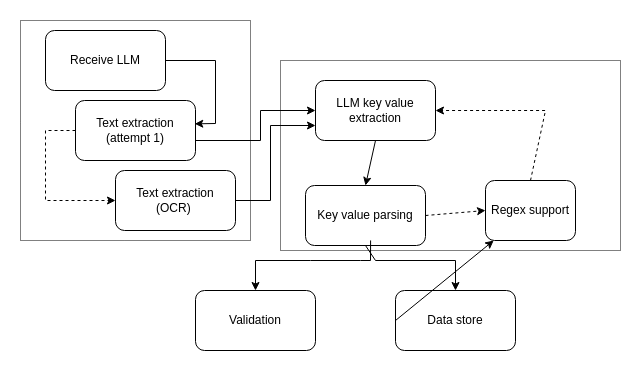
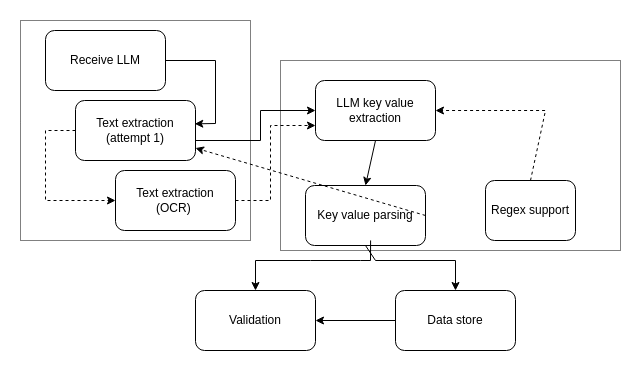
  <mxCell id="0" />
  <mxCell id="1" parent="0" />
  <mxCell id="2" value="Receive LLM" style="rounded=1;whiteSpace=wrap;html=1;" parent="1" vertex="1"><mxGeometry x="45" y="30" width="120" height="60" as="geometry" /></mxCell>
  <mxCell id="3" value="Text extraction (attempt 1)" style="rounded=1;whiteSpace=wrap;html=1;" parent="1" vertex="1"><mxGeometry x="75" y="100" width="120" height="60" as="geometry" /></mxCell>
  <mxCell id="4" value="Text extraction (OCR)&amp;nbsp;" style="rounded=1;whiteSpace=wrap;html=1;" parent="1" vertex="1"><mxGeometry x="115" y="170" width="120" height="60" as="geometry" /></mxCell>
  <mxCell id="5" value="LLM key value extraction" style="rounded=1;whiteSpace=wrap;html=1;" parent="1" vertex="1"><mxGeometry x="315" y="80" width="120" height="60" as="geometry" /></mxCell>
  <mxCell id="6" value="Key value parsing" style="rounded=1;whiteSpace=wrap;html=1;" parent="1" vertex="1"><mxGeometry x="305" y="185" width="120" height="60" as="geometry" /></mxCell>
  <mxCell id="7" value="Regex support" style="rounded=1;whiteSpace=wrap;html=1;" parent="1" vertex="1"><mxGeometry x="485" y="180" width="90" height="60" as="geometry" /></mxCell>
  <mxCell id="8" value="Validation" style="rounded=1;whiteSpace=wrap;html=1;" parent="1" vertex="1"><mxGeometry x="195" y="290" width="120" height="60" as="geometry" /></mxCell>
  <mxCell id="9" value="Data store" style="rounded=1;whiteSpace=wrap;html=1;" parent="1" vertex="1"><mxGeometry x="395" y="290" width="120" height="60" as="geometry" /></mxCell>
  <mxCell id="10" value="" style="endArrow=classic;html=1;rounded=0;entryX=0.994;entryY=0.389;entryDx=0;entryDy=0;entryPerimeter=0;" parent="1" target="3" edge="1"><mxGeometry width="50" height="50" relative="1" as="geometry"><mxPoint x="165" y="60" as="sourcePoint" /><mxPoint x="275" y="60" as="targetPoint" /><Array as="points"><mxPoint x="215" y="60" /><mxPoint x="215" y="123" /></Array></mxGeometry></mxCell>
  <mxCell id="11" value="" style="endArrow=classic;html=1;rounded=0;dashed=1;exitX=0;exitY=0.5;exitDx=0;exitDy=0;entryX=0;entryY=0.5;entryDx=0;entryDy=0;" parent="1" source="3" target="4" edge="1"><mxGeometry width="50" height="50" relative="1" as="geometry"><mxPoint x="85" y="130" as="sourcePoint" /><mxPoint x="115" y="190" as="targetPoint" /><Array as="points"><mxPoint x="45" y="130" /><mxPoint x="45" y="200" /></Array></mxGeometry></mxCell>
  <mxCell id="12" value="" style="endArrow=classic;html=1;rounded=0;entryX=0;entryY=0.5;entryDx=0;entryDy=0;" parent="1" target="5" edge="1"><mxGeometry width="50" height="50" relative="1" as="geometry"><mxPoint x="195" y="140" as="sourcePoint" /><mxPoint x="245" y="85" as="targetPoint" /><Array as="points"><mxPoint x="260" y="140" /><mxPoint x="260" y="110" /></Array></mxGeometry></mxCell>
- <mxCell id="13" value="" style="endArrow=classic;html=1;rounded=0;entryX=0;entryY=0.75;entryDx=0;entryDy=0;dashed=0;exitX=1;exitY=0.5;exitDx=0;exitDy=0;" parent="1" source="4" target="5" edge="1"><mxGeometry width="50" height="50" relative="1" as="geometry"><mxPoint x="235" y="190" as="sourcePoint" /><mxPoint x="285" y="140" as="targetPoint" /><Array as="points"><mxPoint x="270" y="200" /><mxPoint x="270" y="125" /></Array></mxGeometry></mxCell>
+ <mxCell id="13" value="" style="endArrow=classic;html=1;rounded=0;entryX=0;entryY=0.75;entryDx=0;entryDy=0;dashed=1;exitX=1;exitY=0.5;exitDx=0;exitDy=0;" parent="1" source="4" target="5" edge="1"><mxGeometry width="50" height="50" relative="1" as="geometry"><mxPoint x="235" y="190" as="sourcePoint" /><mxPoint x="285" y="140" as="targetPoint" /><Array as="points"><mxPoint x="270" y="200" /><mxPoint x="270" y="125" /></Array></mxGeometry></mxCell>
  <mxCell id="14" value="" style="endArrow=classic;html=1;rounded=0;exitX=0.5;exitY=1;exitDx=0;exitDy=0;entryX=0.5;entryY=0;entryDx=0;entryDy=0;" parent="1" source="5" target="6" edge="1"><mxGeometry width="50" height="50" relative="1" as="geometry"><mxPoint x="315" y="220" as="sourcePoint" /><mxPoint x="365" y="170" as="targetPoint" /></mxGeometry></mxCell>
- <mxCell id="15" value="" style="endArrow=classic;html=1;rounded=0;exitX=1;exitY=0.5;exitDx=0;exitDy=0;entryX=0;entryY=0.5;entryDx=0;entryDy=0;dashed=1;" parent="1" source="6" target="7" edge="1"><mxGeometry width="50" height="50" relative="1" as="geometry"><mxPoint x="455" y="210" as="sourcePoint" /><mxPoint x="505" y="160" as="targetPoint" /></mxGeometry></mxCell>
+ <mxCell id="15" value="" style="endArrow=classic;html=1;rounded=0;exitX=1;exitY=0.5;exitDx=0;exitDy=0;dashed=1;" parent="1" source="6" target="3" edge="1"><mxGeometry width="50" height="50" relative="1" as="geometry"><mxPoint x="455" y="210" as="sourcePoint" /><mxPoint x="505" y="160" as="targetPoint" /></mxGeometry></mxCell>
  <mxCell id="16" value="" style="endArrow=classic;html=1;rounded=0;exitX=0.5;exitY=0;exitDx=0;exitDy=0;entryX=1;entryY=0.5;entryDx=0;entryDy=0;dashed=1;" parent="1" source="7" target="5" edge="1"><mxGeometry width="50" height="50" relative="1" as="geometry"><mxPoint x="535" y="160" as="sourcePoint" /><mxPoint x="585" y="110" as="targetPoint" /><Array as="points"><mxPoint x="545" y="110" /></Array></mxGeometry></mxCell>
  <mxCell id="17" value="" style="endArrow=classic;html=1;rounded=0;exitX=0.5;exitY=1;exitDx=0;exitDy=0;entryX=0.5;entryY=0;entryDx=0;entryDy=0;" parent="1" source="6" target="9" edge="1"><mxGeometry width="50" height="50" relative="1" as="geometry"><mxPoint x="435" y="380" as="sourcePoint" /><mxPoint x="485" y="330" as="targetPoint" /><Array as="points"><mxPoint x="375" y="260" /><mxPoint x="455" y="260" /></Array></mxGeometry></mxCell>
  <mxCell id="18" value="" style="endArrow=classic;html=1;rounded=0;entryX=0.5;entryY=0;entryDx=0;entryDy=0;exitX=0.265;exitY=0.947;exitDx=0;exitDy=0;exitPerimeter=0;" parent="1" target="8" edge="1" source="19"><mxGeometry width="50" height="50" relative="1" as="geometry"><mxPoint x="375" y="240" as="sourcePoint" /><mxPoint x="425" y="190" as="targetPoint" /><Array as="points"><mxPoint x="370" y="260" /><mxPoint x="360" y="260" /><mxPoint x="310" y="260" /><mxPoint x="255" y="260" /></Array></mxGeometry></mxCell>
  <mxCell id="19" value="" style="rounded=0;whiteSpace=wrap;html=1;fillColor=none;dashed=1;dashPattern=1 1;" vertex="1" parent="1"><mxGeometry x="280" y="60" width="340" height="190" as="geometry" /></mxCell>
  <mxCell id="20" value="" style="rounded=0;whiteSpace=wrap;html=1;fillColor=none;dashed=1;dashPattern=1 1;" vertex="1" parent="1"><mxGeometry x="20" y="20" width="230" height="220" as="geometry" /></mxCell>
- <mxCell id="21" value="" style="endArrow=classic;html=1;rounded=0;exitX=0;exitY=0.5;exitDx=0;exitDy=0;" edge="1" parent="1" source="9" target="7"><mxGeometry width="50" height="50" relative="1" as="geometry"><mxPoint x="390" y="310" as="sourcePoint" /><mxPoint x="350" y="180" as="targetPoint" /></mxGeometry></mxCell>
+ <mxCell id="21" value="" style="endArrow=classic;html=1;rounded=0;exitX=0;exitY=0.5;exitDx=0;exitDy=0;entryX=1;entryY=0.5;entryDx=0;entryDy=0;" edge="1" parent="1" source="9" target="8"><mxGeometry width="50" height="50" relative="1" as="geometry"><mxPoint x="390" y="310" as="sourcePoint" /><mxPoint x="350" y="180" as="targetPoint" /></mxGeometry></mxCell>
